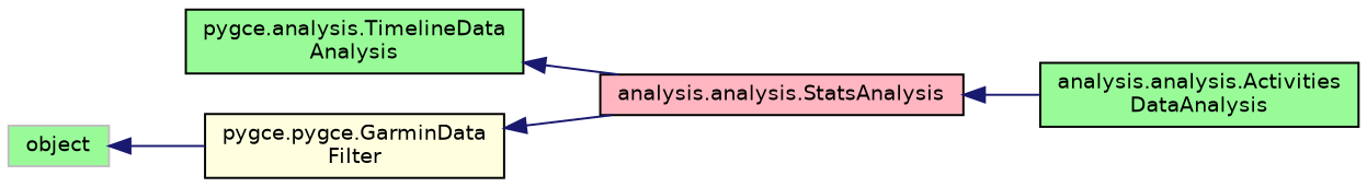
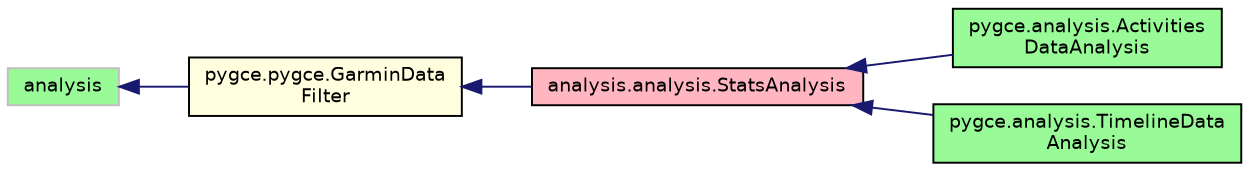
  digraph {
    rankdir=LR
    node [color=black fillcolor=palegreen fontname=Helvetica fontsize=10 shape=record style=filled]
    edge [color=midnightblue dir=back fontname=Helvetica fontsize=10 labelfontname=Helvetica labelfontsize=10 style=solid]
    n1 [fillcolor=lightyellow fontcolor=black height=0.2 label="pygce.pygce.GarminData\lFilter" width=0.4]
    n2 [fillcolor=lightpink height=0.2 label="analysis.analysis.StatsAnalysis" width=0.4]
-   n3 [height=0.2 label="analysis.analysis.Activities\lDataAnalysis" width=0.4]
+   n3 [height=0.2 label="pygce.analysis.Activities\lDataAnalysis" width=0.4]
    n4 [height=0.2 label="pygce.analysis.TimelineData\lAnalysis" width=0.4]
-   n5 [color=grey75 height=0.2 label=object width=0.4]
+   n5 [color=grey75 height=0.2 label=analysis width=0.4]
    n1 -> n2
    n2 -> n3
-   n4 -> n2
+   n2 -> n4
    n5 -> n1
  }
